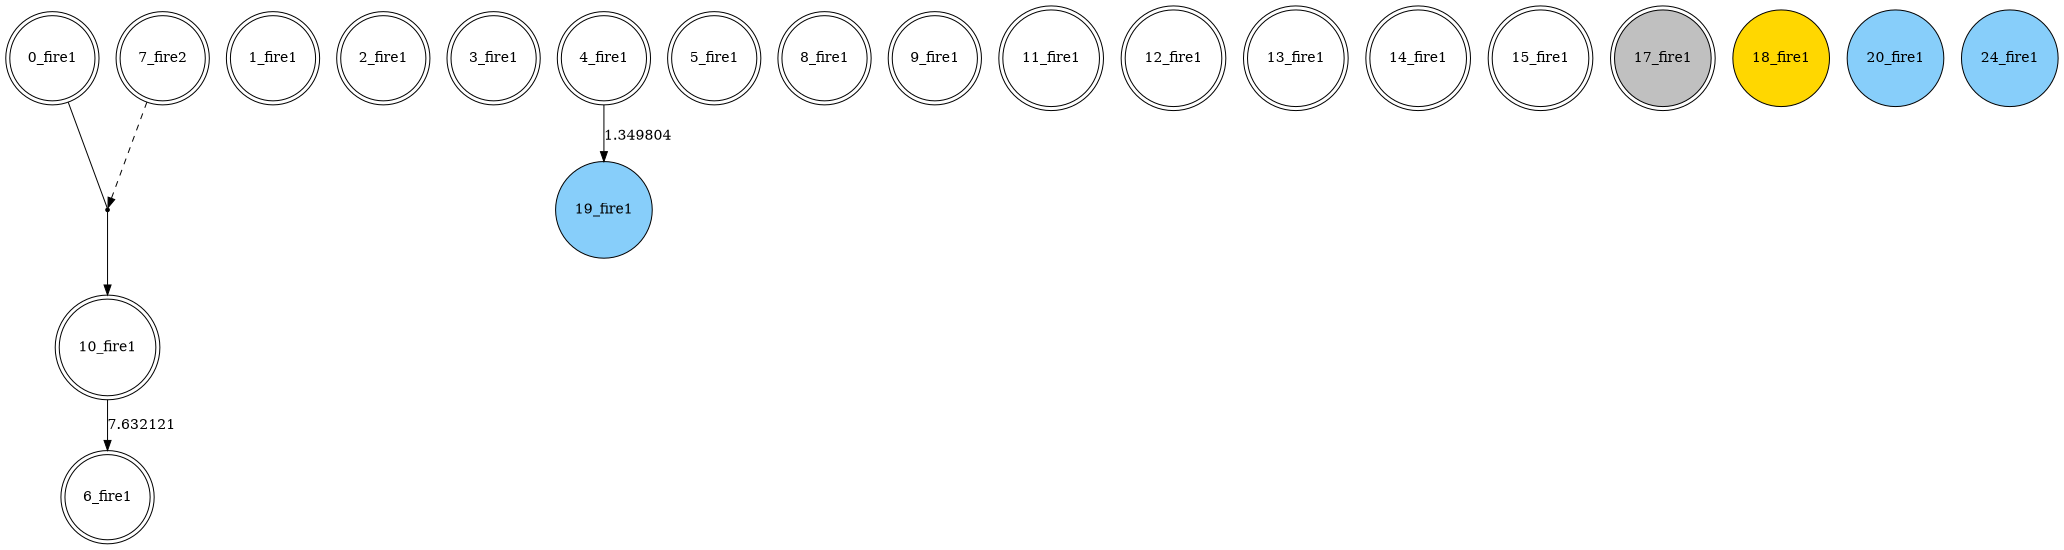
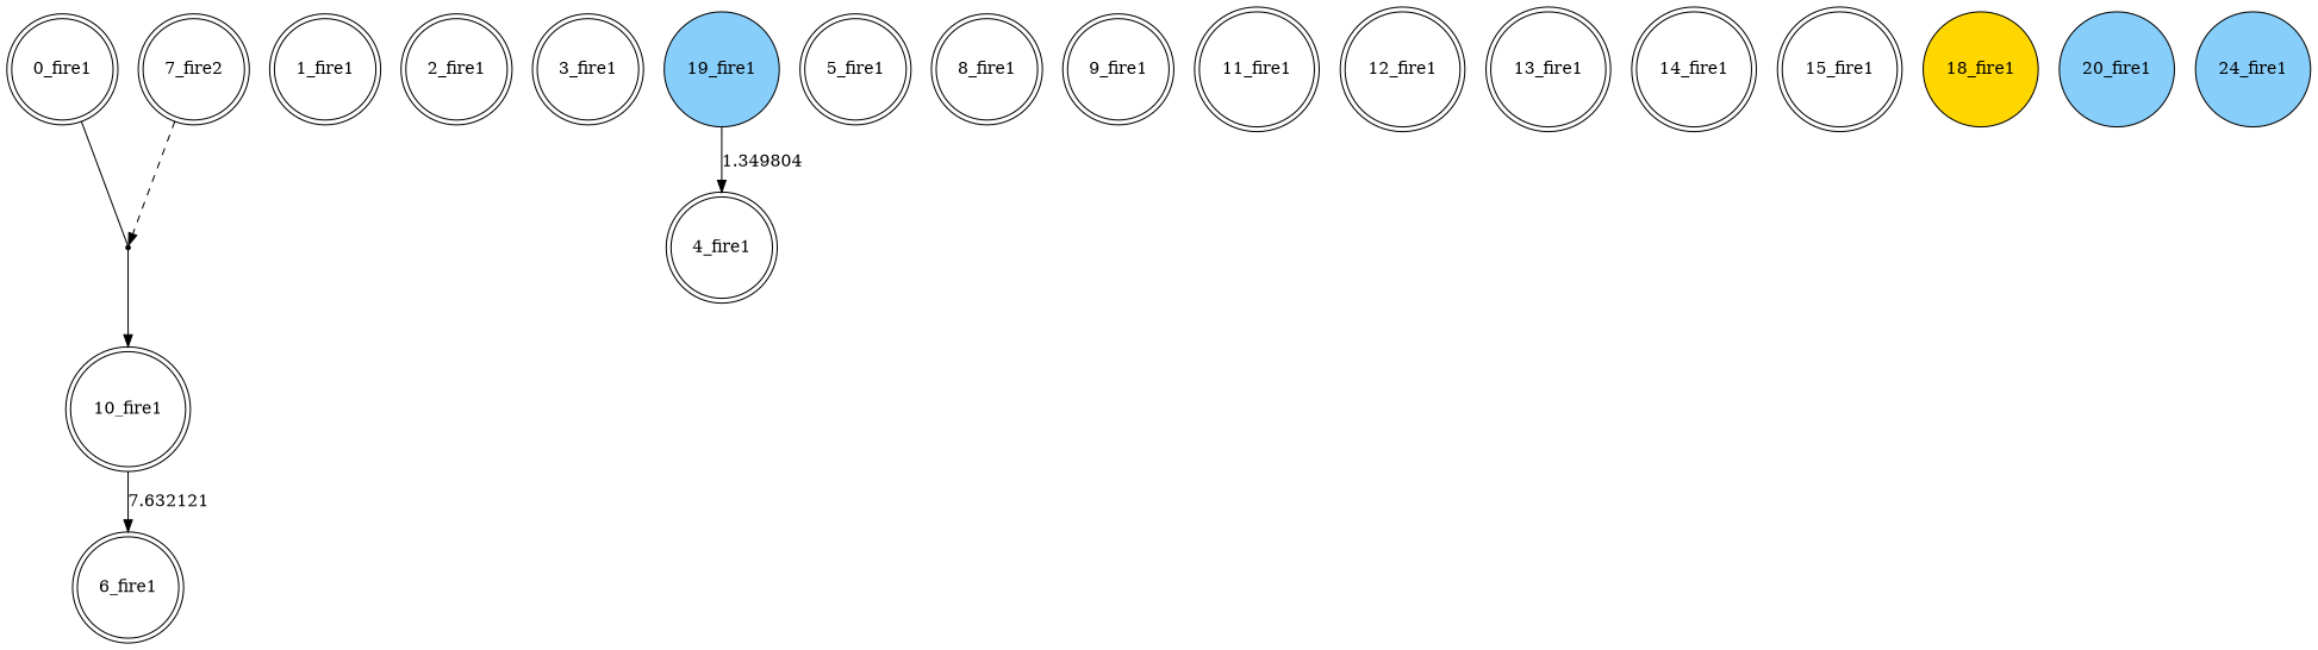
  digraph {
    node [shape=doublecircle]
    n1 [label="0_fire1"]
    22 [shape=point]
    n3 [label="10_fire1"]
    n4 [label="1_fire1"]
    n5 [label="2_fire1"]
    n6 [label="3_fire1"]
    n7 [label="4_fire1"]
    n8 [label="5_fire1"]
    n9 [label="6_fire1"]
    n10 [label="7_fire2"]
    n11 [label="8_fire1"]
    n12 [label="9_fire1"]
    n13 [label="11_fire1"]
    n14 [label="12_fire1"]
    n15 [label="13_fire1"]
    n16 [label="14_fire1"]
    n17 [label="15_fire1"]
-   n18 [fillcolor=gray label="17_fire1" style=filled]
    n19 [fillcolor=gold label="18_fire1" shape=circle style=filled]
    n20 [fillcolor=lightskyblue label="19_fire1" shape=circle style=filled]
    n21 [fillcolor=lightskyblue label="20_fire1" shape=circle style=filled]
    n22 [fillcolor=lightskyblue label="24_fire1" shape=circle style=filled]
    n1 -> 22 [dir=none]
    22 -> n3
    n3 -> n9 [label=7.632121]
    n10 -> 22 [style=dashed]
-   n7 -> n20 [label=1.349804]
+   n20 -> n7 [label=1.349804]
  }
